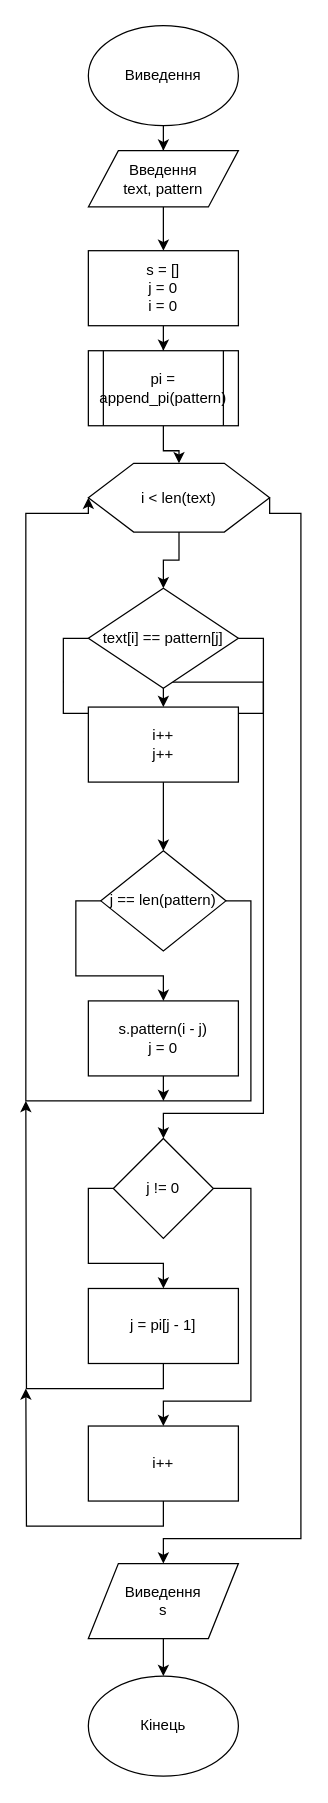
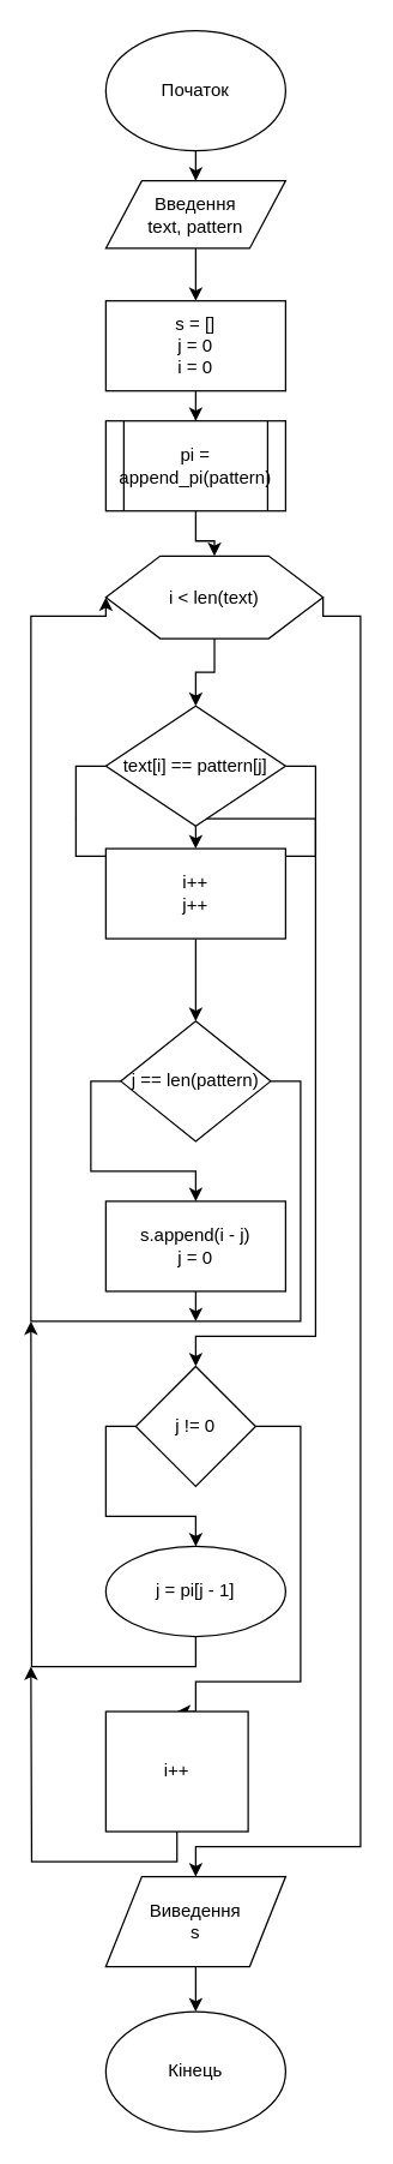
  <mxCell id="0" />
  <mxCell id="1" parent="0" />
  <mxCell id="2" value="" style="edgeStyle=orthogonalEdgeStyle;rounded=0;orthogonalLoop=1;jettySize=auto;html=1;" edge="1" parent="1" source="3" target="5"><mxGeometry relative="1" as="geometry" /></mxCell>
- <mxCell id="3" value="Виведення" style="ellipse;whiteSpace=wrap;html=1;" vertex="1" parent="1"><mxGeometry x="70" y="20" width="120" height="80" as="geometry" /></mxCell>
+ <mxCell id="3" value="Початок" style="ellipse;whiteSpace=wrap;html=1;" vertex="1" parent="1"><mxGeometry x="70" y="20" width="120" height="80" as="geometry" /></mxCell>
  <mxCell id="4" value="" style="edgeStyle=orthogonalEdgeStyle;rounded=0;orthogonalLoop=1;jettySize=auto;html=1;" edge="1" parent="1" source="5" target="7"><mxGeometry relative="1" as="geometry" /></mxCell>
  <mxCell id="5" value="Введення&lt;br&gt;text, pattern" style="shape=parallelogram;perimeter=parallelogramPerimeter;whiteSpace=wrap;html=1;" vertex="1" parent="1"><mxGeometry x="70" y="120" width="120" height="45" as="geometry" /></mxCell>
  <mxCell id="6" value="" style="edgeStyle=orthogonalEdgeStyle;rounded=0;orthogonalLoop=1;jettySize=auto;html=1;" edge="1" parent="1" source="7" target="9"><mxGeometry relative="1" as="geometry" /></mxCell>
  <mxCell id="7" value="s = []&lt;br&gt;j = 0&lt;br&gt;i = 0" style="rounded=0;whiteSpace=wrap;html=1;" vertex="1" parent="1"><mxGeometry x="70" y="200" width="120" height="60" as="geometry" /></mxCell>
  <mxCell id="8" value="" style="edgeStyle=orthogonalEdgeStyle;rounded=0;orthogonalLoop=1;jettySize=auto;html=1;" edge="1" parent="1" source="9" target="12"><mxGeometry relative="1" as="geometry" /></mxCell>
  <mxCell id="9" value="pi = append_pi(pattern)" style="shape=process;whiteSpace=wrap;html=1;backgroundOutline=1;" vertex="1" parent="1"><mxGeometry x="70" y="280" width="120" height="60" as="geometry" /></mxCell>
  <mxCell id="10" value="" style="edgeStyle=orthogonalEdgeStyle;rounded=0;orthogonalLoop=1;jettySize=auto;html=1;" edge="1" parent="1" source="12" target="15"><mxGeometry relative="1" as="geometry" /></mxCell>
  <mxCell id="11" style="edgeStyle=orthogonalEdgeStyle;rounded=0;orthogonalLoop=1;jettySize=auto;html=1;exitX=1;exitY=0.5;exitDx=0;exitDy=0;entryX=0.5;entryY=0;entryDx=0;entryDy=0;" edge="1" parent="1" source="12" target="31"><mxGeometry relative="1" as="geometry"><mxPoint x="290" y="1260" as="targetPoint" /><Array as="points"><mxPoint x="240" y="410" /><mxPoint x="240" y="1230" /><mxPoint x="130" y="1230" /></Array></mxGeometry></mxCell>
  <mxCell id="12" value="i &amp;lt; len(text)" style="shape=hexagon;perimeter=hexagonPerimeter2;whiteSpace=wrap;html=1;" vertex="1" parent="1"><mxGeometry x="70" y="370" width="145" height="55" as="geometry" /></mxCell>
  <mxCell id="13" style="edgeStyle=orthogonalEdgeStyle;rounded=0;orthogonalLoop=1;jettySize=auto;html=1;exitX=0;exitY=0.5;exitDx=0;exitDy=0;" edge="1" parent="1" source="15" target="17"><mxGeometry relative="1" as="geometry" /></mxCell>
  <mxCell id="14" style="edgeStyle=orthogonalEdgeStyle;rounded=0;orthogonalLoop=1;jettySize=auto;html=1;exitX=1;exitY=0.5;exitDx=0;exitDy=0;entryX=0.5;entryY=0;entryDx=0;entryDy=0;" edge="1" parent="1" source="15" target="25"><mxGeometry relative="1" as="geometry"><Array as="points"><mxPoint x="210" y="510" /><mxPoint x="210" y="890" /><mxPoint x="130" y="890" /></Array></mxGeometry></mxCell>
  <mxCell id="15" value="text[i] == pattern[j]" style="rhombus;whiteSpace=wrap;html=1;" vertex="1" parent="1"><mxGeometry x="70" y="470" width="120" height="80" as="geometry" /></mxCell>
  <mxCell id="16" value="" style="edgeStyle=orthogonalEdgeStyle;rounded=0;orthogonalLoop=1;jettySize=auto;html=1;" edge="1" parent="1" source="17" target="20"><mxGeometry relative="1" as="geometry" /></mxCell>
  <mxCell id="17" value="i++&lt;br&gt;j++" style="rounded=0;whiteSpace=wrap;html=1;" vertex="1" parent="1"><mxGeometry x="70" y="565" width="120" height="60" as="geometry" /></mxCell>
  <mxCell id="18" style="edgeStyle=orthogonalEdgeStyle;rounded=0;orthogonalLoop=1;jettySize=auto;html=1;exitX=0;exitY=0.5;exitDx=0;exitDy=0;" edge="1" parent="1" source="20" target="22"><mxGeometry relative="1" as="geometry" /></mxCell>
  <mxCell id="19" style="edgeStyle=orthogonalEdgeStyle;rounded=0;orthogonalLoop=1;jettySize=auto;html=1;exitX=1;exitY=0.5;exitDx=0;exitDy=0;entryX=0;entryY=0.5;entryDx=0;entryDy=0;" edge="1" parent="1" source="20" target="12"><mxGeometry relative="1" as="geometry"><mxPoint x="-120" y="640" as="targetPoint" /><Array as="points"><mxPoint x="200" y="720" /><mxPoint x="200" y="880" /><mxPoint x="20" y="880" /><mxPoint x="20" y="410" /></Array></mxGeometry></mxCell>
  <mxCell id="20" value="j == len(pattern)" style="rhombus;whiteSpace=wrap;html=1;" vertex="1" parent="1"><mxGeometry x="80" y="680" width="100" height="80" as="geometry" /></mxCell>
  <mxCell id="21" style="edgeStyle=orthogonalEdgeStyle;rounded=0;orthogonalLoop=1;jettySize=auto;html=1;exitX=0.5;exitY=1;exitDx=0;exitDy=0;" edge="1" parent="1" source="22"><mxGeometry relative="1" as="geometry"><mxPoint x="130" y="880" as="targetPoint" /></mxGeometry></mxCell>
- <mxCell id="22" value="s.pattern(i - j)&lt;br&gt;j = 0" style="rounded=0;whiteSpace=wrap;html=1;" vertex="1" parent="1"><mxGeometry x="70" y="800" width="120" height="60" as="geometry" /></mxCell>
+ <mxCell id="22" value="s.append(i - j)&lt;br&gt;j = 0" style="rounded=0;whiteSpace=wrap;html=1;" vertex="1" parent="1"><mxGeometry x="70" y="800" width="120" height="60" as="geometry" /></mxCell>
  <mxCell id="23" style="edgeStyle=orthogonalEdgeStyle;rounded=0;orthogonalLoop=1;jettySize=auto;html=1;exitX=0;exitY=0.5;exitDx=0;exitDy=0;" edge="1" parent="1" source="25" target="27"><mxGeometry relative="1" as="geometry" /></mxCell>
  <mxCell id="24" style="edgeStyle=orthogonalEdgeStyle;rounded=0;orthogonalLoop=1;jettySize=auto;html=1;exitX=1;exitY=0.5;exitDx=0;exitDy=0;entryX=0.5;entryY=0;entryDx=0;entryDy=0;" edge="1" parent="1" source="25" target="29"><mxGeometry relative="1" as="geometry"><Array as="points"><mxPoint x="200" y="950" /><mxPoint x="200" y="1120" /><mxPoint x="130" y="1120" /></Array></mxGeometry></mxCell>
  <mxCell id="25" value="j != 0" style="rhombus;whiteSpace=wrap;html=1;" vertex="1" parent="1"><mxGeometry x="90" y="910" width="80" height="80" as="geometry" /></mxCell>
  <mxCell id="26" style="edgeStyle=orthogonalEdgeStyle;rounded=0;orthogonalLoop=1;jettySize=auto;html=1;exitX=0.5;exitY=1;exitDx=0;exitDy=0;" edge="1" parent="1" source="27"><mxGeometry relative="1" as="geometry"><mxPoint x="20" y="880" as="targetPoint" /></mxGeometry></mxCell>
- <mxCell id="27" value="j = pi[j - 1]" style="rounded=0;whiteSpace=wrap;html=1;" vertex="1" parent="1"><mxGeometry x="70" y="1030" width="120" height="60" as="geometry" /></mxCell>
+ <mxCell id="27" value="j = pi[j - 1]" style="ellipse;whiteSpace=wrap;html=1;" vertex="1" parent="1"><mxGeometry x="70" y="1030" width="120" height="60" as="geometry" /></mxCell>
  <mxCell id="28" style="edgeStyle=orthogonalEdgeStyle;rounded=0;orthogonalLoop=1;jettySize=auto;html=1;exitX=0.5;exitY=1;exitDx=0;exitDy=0;" edge="1" parent="1" source="29"><mxGeometry relative="1" as="geometry"><mxPoint x="20" y="1110" as="targetPoint" /></mxGeometry></mxCell>
- <mxCell id="29" value="i++" style="rounded=0;whiteSpace=wrap;html=1;" vertex="1" parent="1"><mxGeometry x="70" y="1140" width="120" height="60" as="geometry" /></mxCell>
+ <mxCell id="29" value="i++" style="rounded=0;whiteSpace=wrap;html=1;" vertex="1" parent="1"><mxGeometry x="70" y="1140" width="95" height="80" as="geometry" /></mxCell>
  <mxCell id="30" value="" style="edgeStyle=orthogonalEdgeStyle;rounded=0;orthogonalLoop=1;jettySize=auto;html=1;" edge="1" parent="1" source="31" target="32"><mxGeometry relative="1" as="geometry" /></mxCell>
  <mxCell id="31" value="Виведення&lt;br&gt;s" style="shape=parallelogram;perimeter=parallelogramPerimeter;whiteSpace=wrap;html=1;" vertex="1" parent="1"><mxGeometry x="70" y="1250" width="120" height="60" as="geometry" /></mxCell>
  <mxCell id="32" value="Кінець" style="ellipse;whiteSpace=wrap;html=1;" vertex="1" parent="1"><mxGeometry x="70" y="1340" width="120" height="80" as="geometry" /></mxCell>
